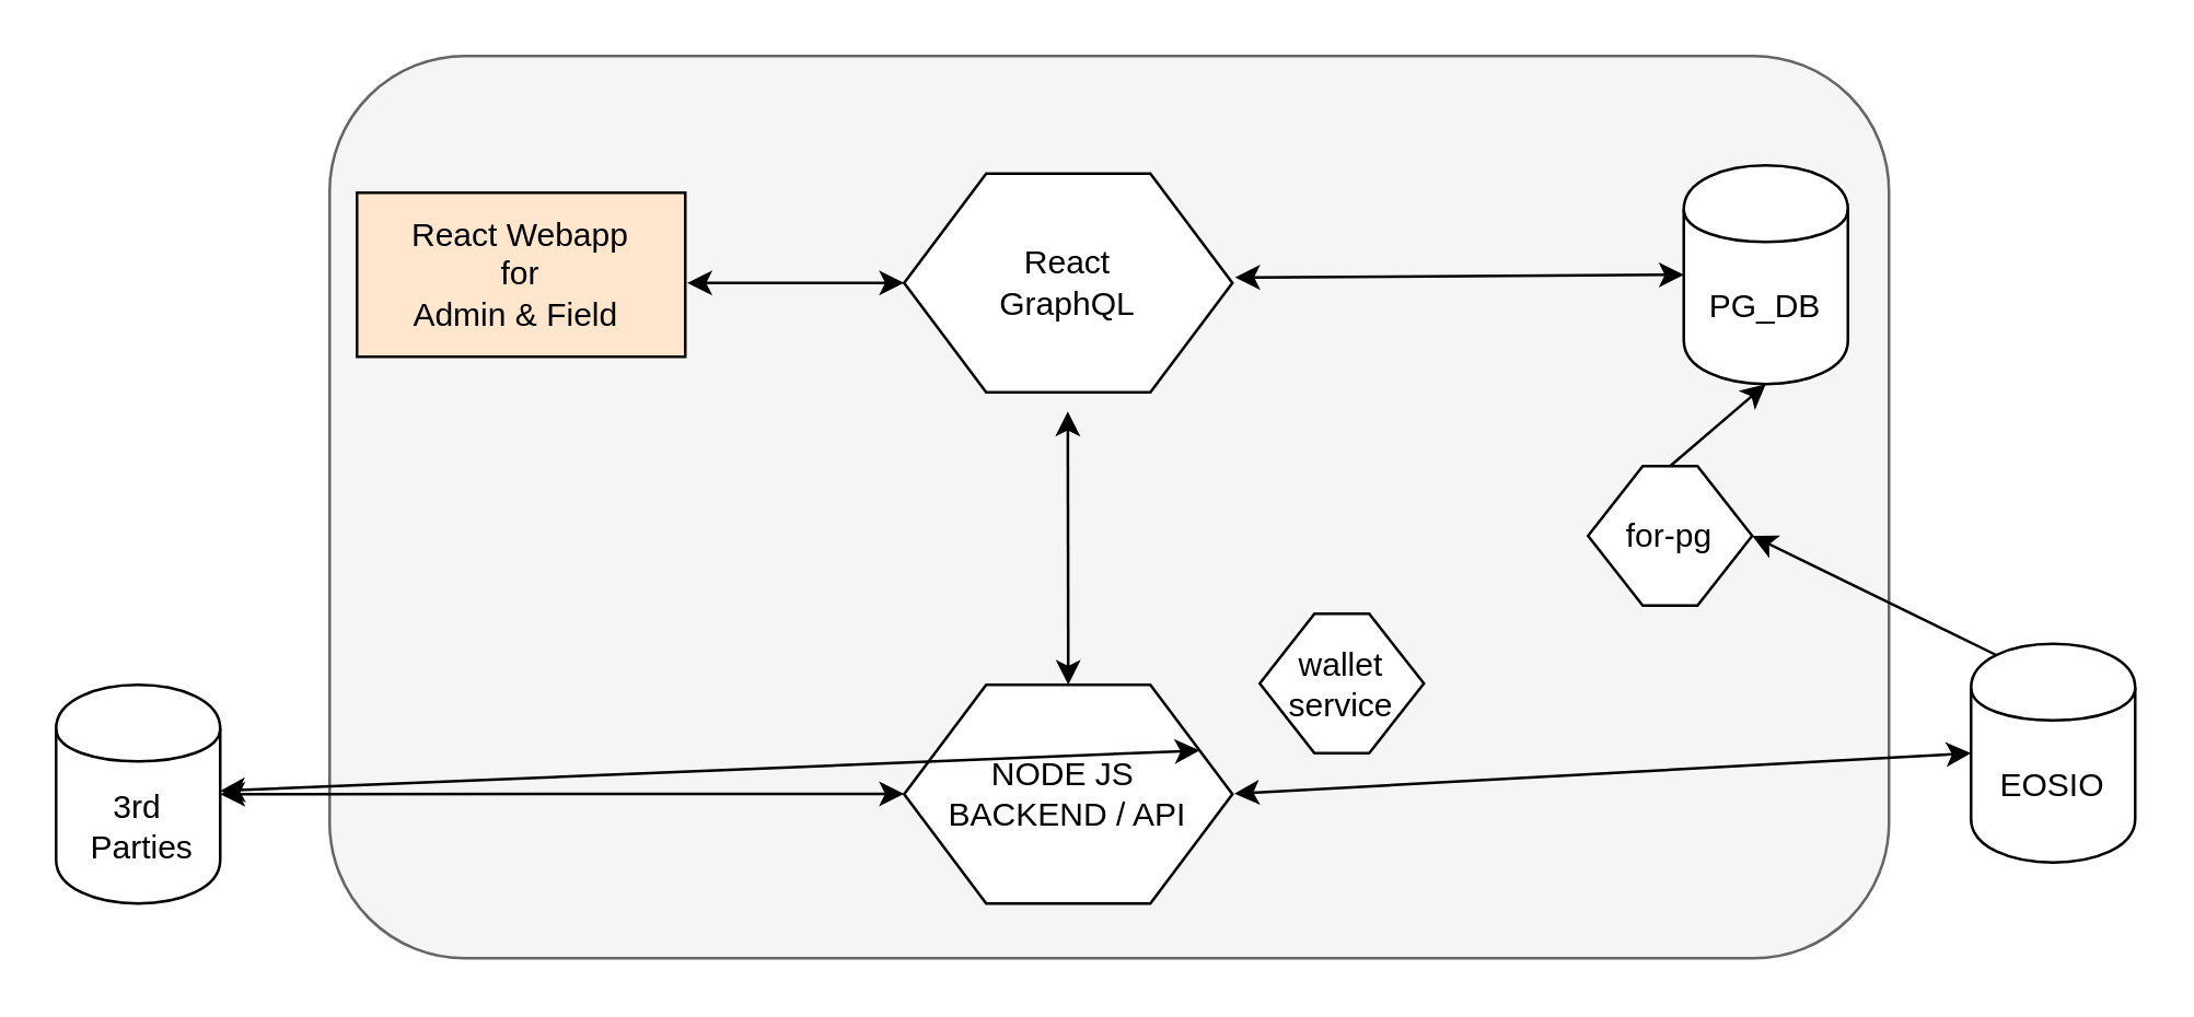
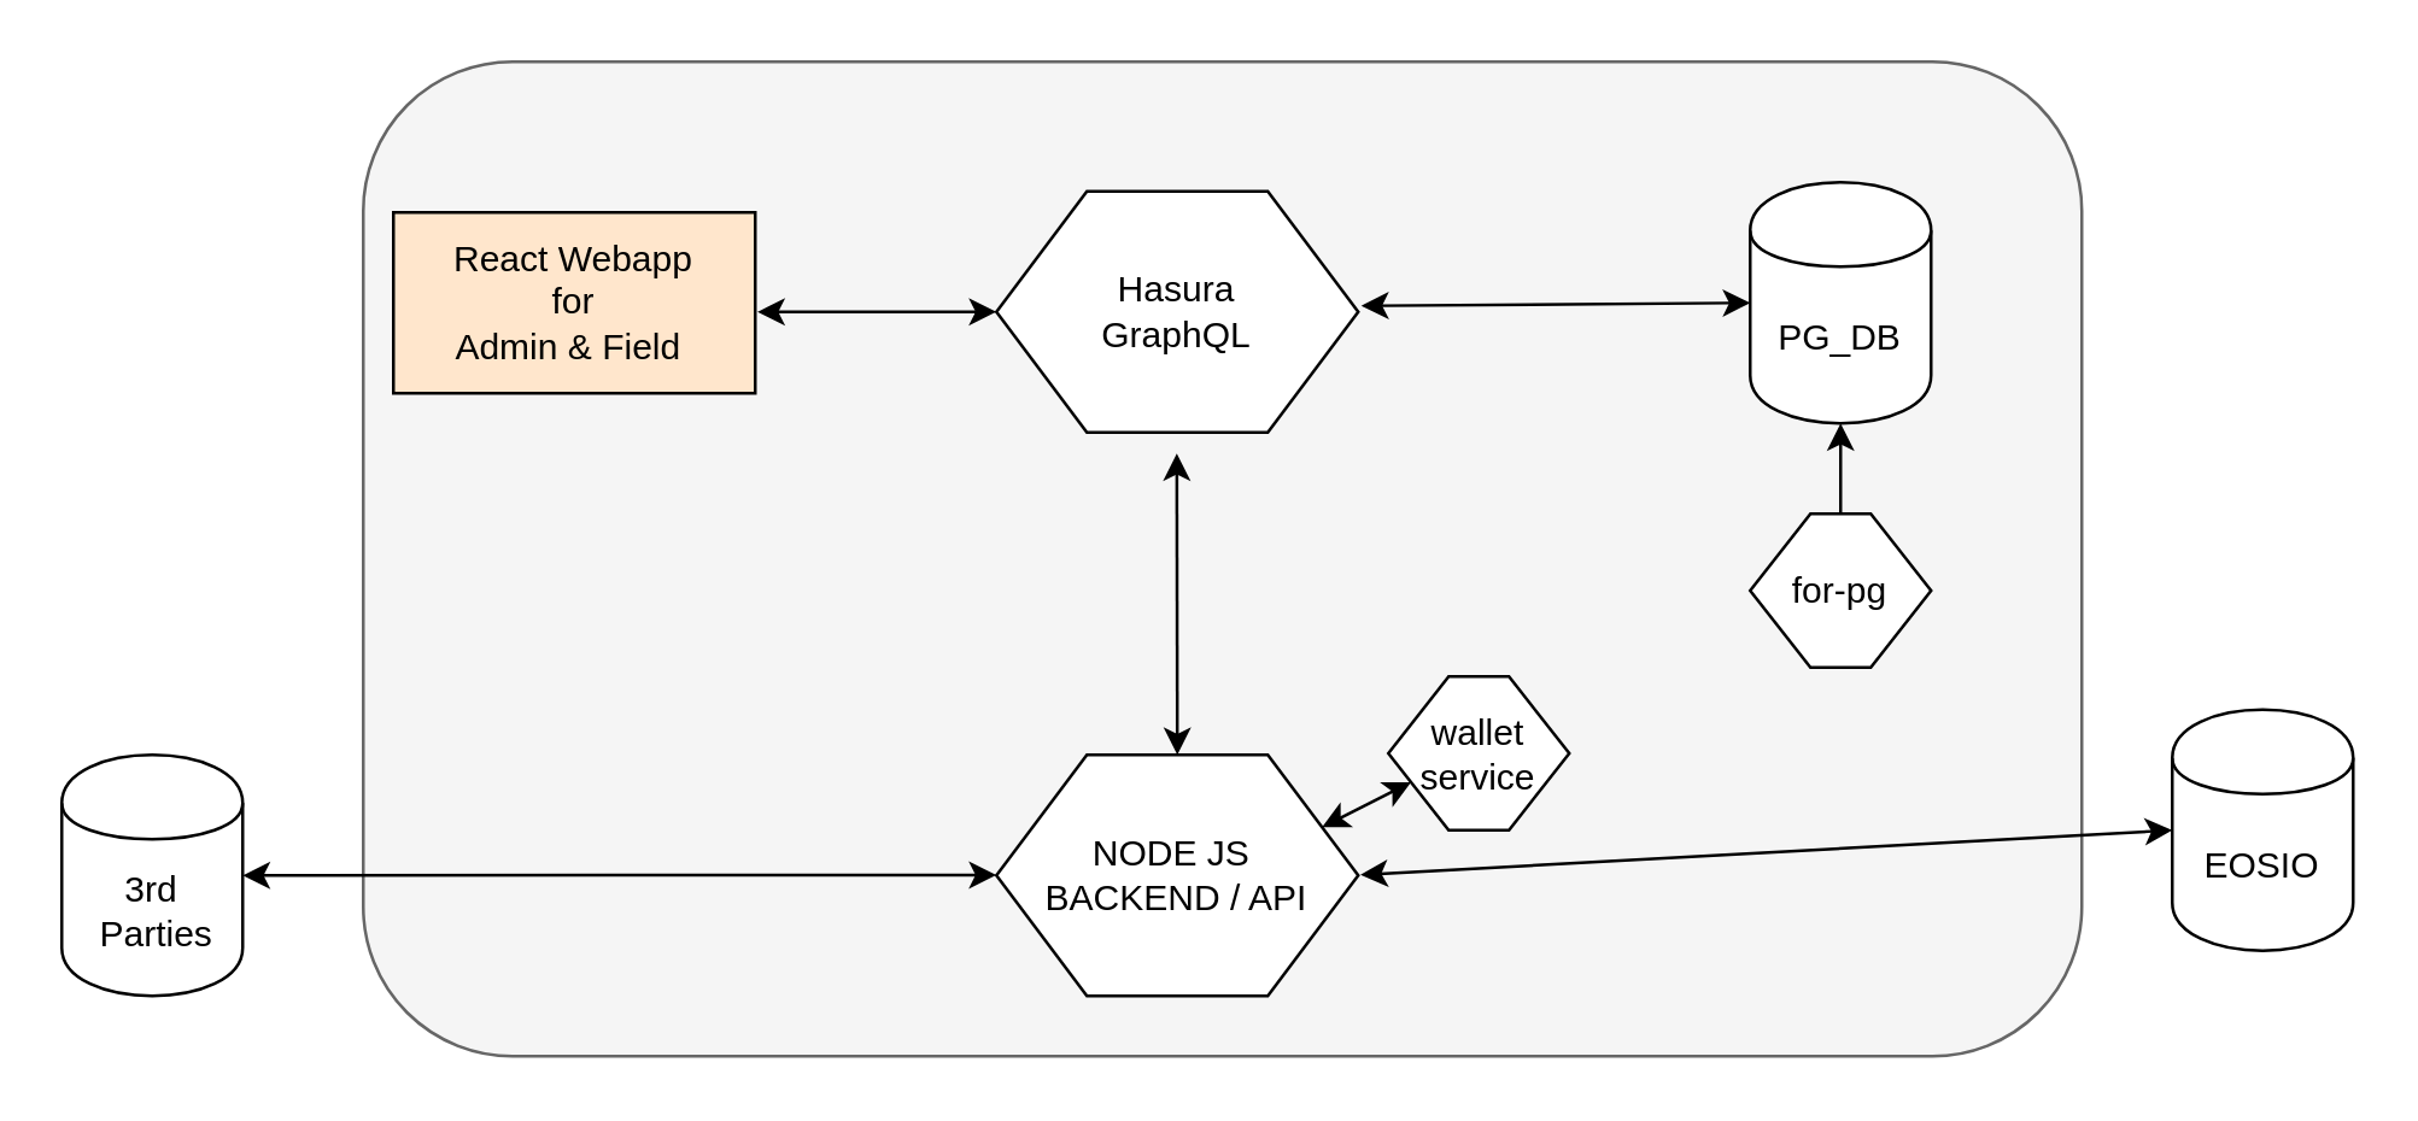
  <mxCell id="0" />
  <mxCell id="1" parent="0" />
  <mxCell id="2" value="" style="rounded=1;whiteSpace=wrap;html=1;fillColor=#f5f5f5;strokeColor=#666666;fontColor=#333333;" vertex="1" parent="1"><mxGeometry x="120" y="20" width="570" height="330" as="geometry" /></mxCell>
- <mxCell id="3" value="PG_DB" style="shape=cylinder;whiteSpace=wrap;html=1;boundedLbl=1;backgroundOutline=1;" parent="1" vertex="1"><mxGeometry x="615" y="60" width="60" height="80" as="geometry" /></mxCell>
+ <mxCell id="3" value="PG_DB" style="shape=cylinder;whiteSpace=wrap;html=1;boundedLbl=1;backgroundOutline=1;" parent="1" vertex="1"><mxGeometry x="580" y="60" width="60" height="80" as="geometry" /></mxCell>
  <mxCell id="4" value="EOSIO" style="shape=cylinder;whiteSpace=wrap;html=1;boundedLbl=1;backgroundOutline=1;" parent="1" vertex="1"><mxGeometry x="720" y="235" width="60" height="80" as="geometry" /></mxCell>
  <mxCell id="5" value="NODE JS&amp;nbsp;&lt;br&gt;BACKEND / API" style="shape=hexagon;perimeter=hexagonPerimeter2;whiteSpace=wrap;html=1;" parent="1" vertex="1"><mxGeometry x="330" y="250" width="120" height="80" as="geometry" /></mxCell>
- <mxCell id="6" value="React&lt;br&gt;GraphQL" style="shape=hexagon;perimeter=hexagonPerimeter2;whiteSpace=wrap;html=1;" parent="1" vertex="1"><mxGeometry x="330" y="63" width="120" height="80" as="geometry" /></mxCell>
+ <mxCell id="6" value="Hasura&lt;br&gt;GraphQL" style="shape=hexagon;perimeter=hexagonPerimeter2;whiteSpace=wrap;html=1;" parent="1" vertex="1"><mxGeometry x="330" y="63" width="120" height="80" as="geometry" /></mxCell>
  <mxCell id="7" value="React Webapp&lt;br&gt;for&lt;br&gt;Admin &amp;amp; Field&amp;nbsp;" style="rounded=0;whiteSpace=wrap;html=1;fillColor=#ffe6cc;" parent="1" vertex="1"><mxGeometry x="130" y="70" width="120" height="60" as="geometry" /></mxCell>
  <mxCell id="8" value="3rd&lt;br&gt;&amp;nbsp;Parties" style="shape=cylinder;whiteSpace=wrap;html=1;boundedLbl=1;backgroundOutline=1;" parent="1" vertex="1"><mxGeometry x="20" y="250" width="60" height="80" as="geometry" /></mxCell>
  <mxCell id="9" value="" style="endArrow=classic;startArrow=classic;html=1;exitX=1.006;exitY=0.55;exitDx=0;exitDy=0;exitPerimeter=0;entryX=0;entryY=0.5;entryDx=0;entryDy=0;" parent="1" source="7" target="6" edge="1"><mxGeometry width="50" height="50" relative="1" as="geometry"><mxPoint x="240" y="130" as="sourcePoint" /><mxPoint x="290" y="80" as="targetPoint" /></mxGeometry></mxCell>
  <mxCell id="10" value="" style="endArrow=classic;startArrow=classic;html=1;entryX=0;entryY=0.5;entryDx=0;entryDy=0;" parent="1" target="3" edge="1"><mxGeometry width="50" height="50" relative="1" as="geometry"><mxPoint x="451" y="101" as="sourcePoint" /><mxPoint x="560" y="109.87" as="targetPoint" /></mxGeometry></mxCell>
  <mxCell id="11" value="" style="endArrow=classic;startArrow=classic;html=1;exitX=1.006;exitY=0.55;exitDx=0;exitDy=0;exitPerimeter=0;entryX=0;entryY=0.5;entryDx=0;entryDy=0;" parent="1" target="4" edge="1"><mxGeometry width="50" height="50" relative="1" as="geometry"><mxPoint x="450.72" y="289.83" as="sourcePoint" /><mxPoint x="530" y="290" as="targetPoint" /></mxGeometry></mxCell>
  <mxCell id="12" value="" style="endArrow=classic;startArrow=classic;html=1;exitX=1;exitY=0.5;exitDx=0;exitDy=0;entryX=0.25;entryY=0.038;entryDx=0;entryDy=0;entryPerimeter=0;" parent="1" edge="1" source="8"><mxGeometry width="50" height="50" relative="1" as="geometry"><mxPoint x="220.72" y="289.83" as="sourcePoint" /><mxPoint x="330" y="289.87" as="targetPoint" /></mxGeometry></mxCell>
  <mxCell id="13" value="" style="endArrow=classic;startArrow=classic;html=1;exitX=1.006;exitY=0.55;exitDx=0;exitDy=0;exitPerimeter=0;entryX=0.5;entryY=0;entryDx=0;entryDy=0;" parent="1" target="5" edge="1"><mxGeometry width="50" height="50" relative="1" as="geometry"><mxPoint x="389.83" y="150" as="sourcePoint" /><mxPoint x="390.11" y="240.17" as="targetPoint" /></mxGeometry></mxCell>
  <mxCell id="14" value="wallet&lt;br&gt;service" style="shape=hexagon;perimeter=hexagonPerimeter2;whiteSpace=wrap;html=1;fixedSize=1;" parent="1" vertex="1"><mxGeometry x="460" y="224" width="60" height="51" as="geometry" /></mxCell>
- <mxCell id="15" value="" style="endArrow=classic;startArrow=classic;html=1;exitX=1;exitY=0.25;exitDx=0;exitDy=0;" parent="1" source="5" target="8" edge="1"><mxGeometry width="50" height="50" relative="1" as="geometry"><mxPoint x="460.72" y="299.83" as="sourcePoint" /><mxPoint x="470" y="300" as="targetPoint" /></mxGeometry></mxCell>
+ <mxCell id="15" value="" style="endArrow=classic;startArrow=classic;html=1;exitX=1;exitY=0.25;exitDx=0;exitDy=0;entryX=0;entryY=0.75;entryDx=0;entryDy=0;" parent="1" source="5" target="14" edge="1"><mxGeometry width="50" height="50" relative="1" as="geometry"><mxPoint x="460.72" y="299.83" as="sourcePoint" /><mxPoint x="470" y="300" as="targetPoint" /></mxGeometry></mxCell>
  <mxCell id="16" value="for-pg" style="shape=hexagon;perimeter=hexagonPerimeter2;whiteSpace=wrap;html=1;fixedSize=1;" parent="1" vertex="1"><mxGeometry x="580" y="170" width="60" height="51" as="geometry" /></mxCell>
  <mxCell id="17" value="" style="endArrow=classic;html=1;entryX=0.5;entryY=1;entryDx=0;entryDy=0;exitX=0.5;exitY=0;exitDx=0;exitDy=0;" parent="1" source="16" target="3" edge="1"><mxGeometry width="50" height="50" relative="1" as="geometry"><mxPoint x="490" y="290" as="sourcePoint" /><mxPoint x="540" y="240" as="targetPoint" /></mxGeometry></mxCell>
- <mxCell id="18" value="" style="endArrow=classic;html=1;exitX=0.15;exitY=0.05;exitDx=0;exitDy=0;exitPerimeter=0;entryX=1;entryY=0.5;entryDx=0;entryDy=0;" edge="1" parent="1" source="4" target="16"><mxGeometry width="50" height="50" relative="1" as="geometry"><mxPoint x="740" y="250" as="sourcePoint" /><mxPoint x="610" y="221" as="targetPoint" /></mxGeometry></mxCell>
